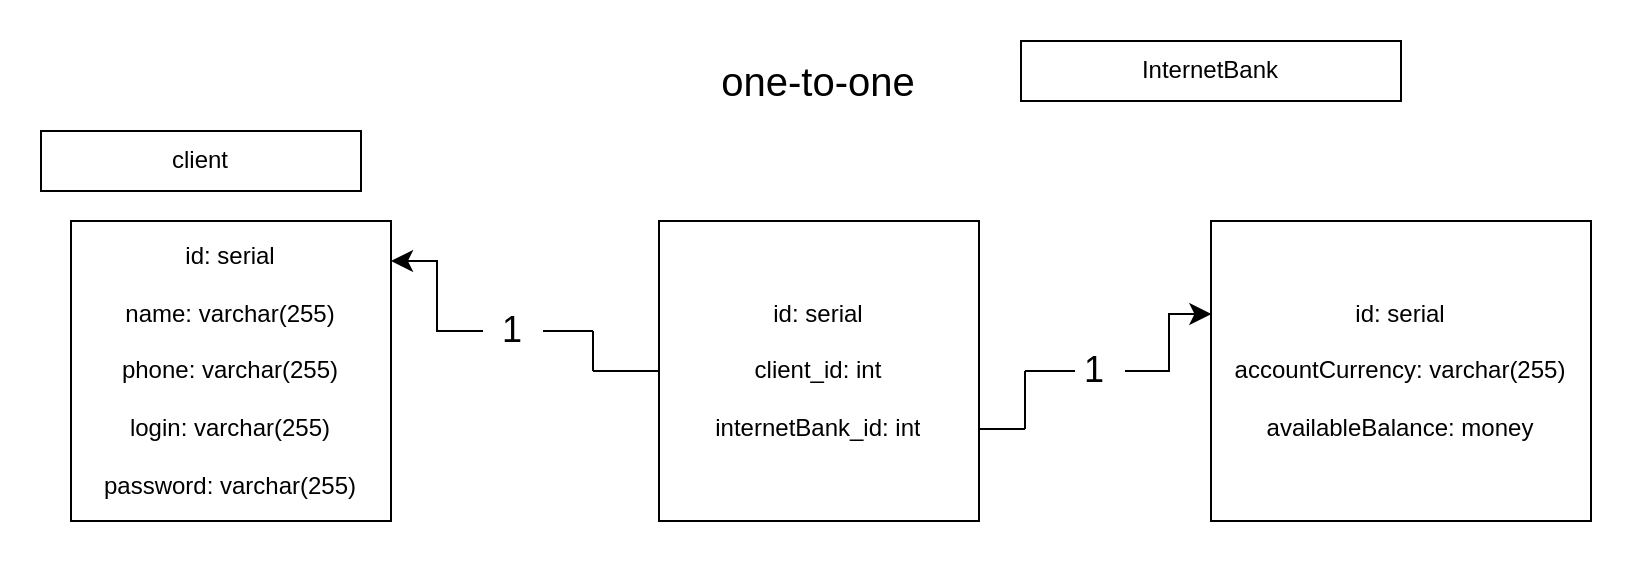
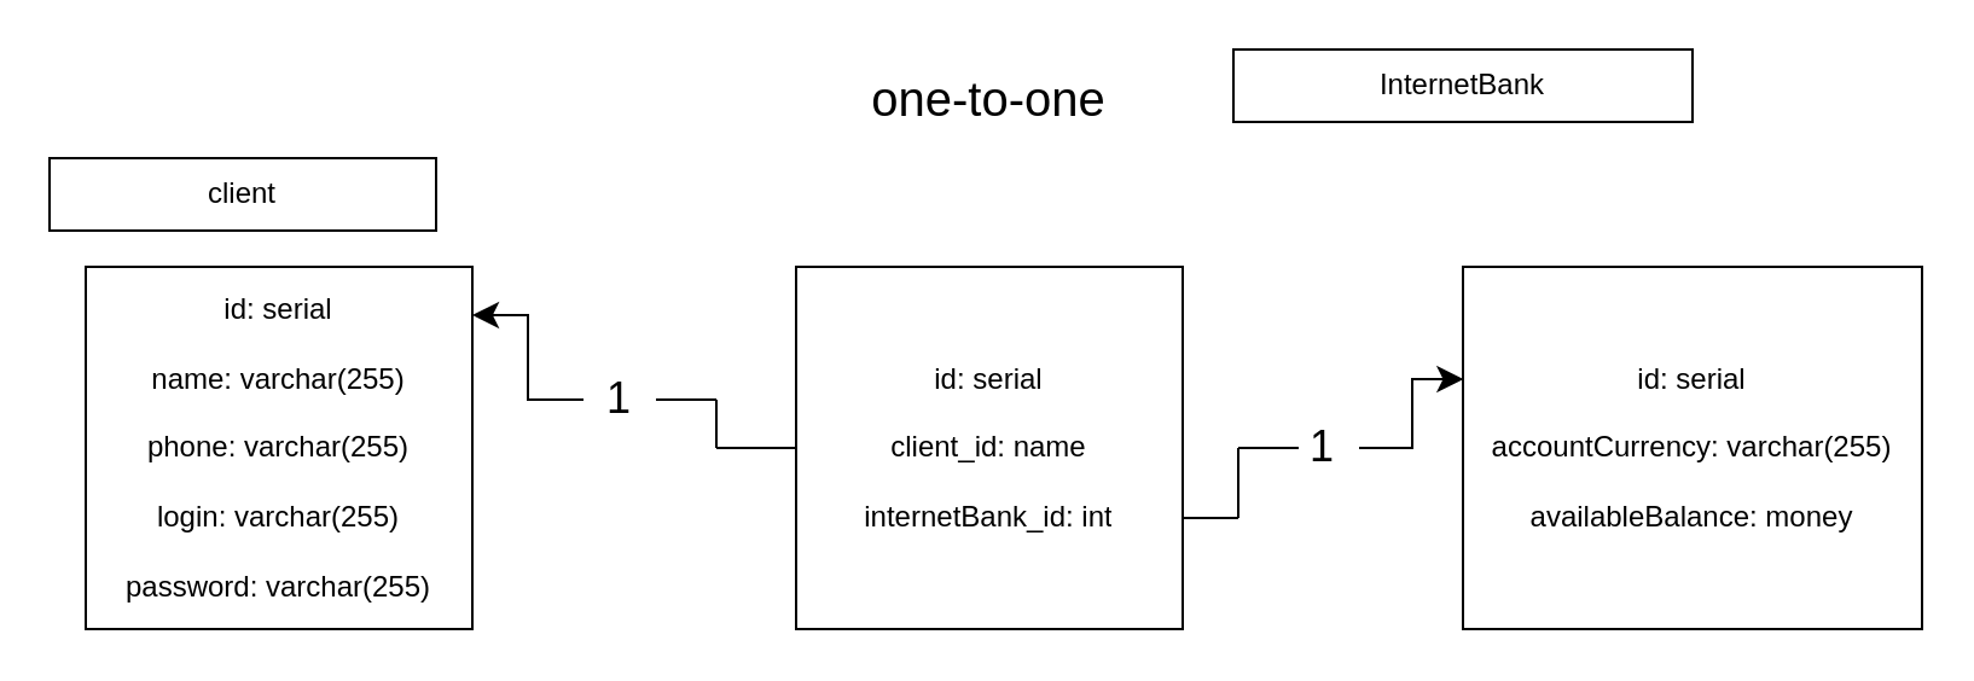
  <mxCell id="0" />
  <mxCell id="1" parent="0" />
  <mxCell id="2" value="client" style="text;strokeColor=default;fillColor=none;spacingLeft=4;spacingRight=4;overflow=hidden;rotatable=0;points=[[0,0.5],[1,0.5]];portConstraint=eastwest;fontSize=12;whiteSpace=wrap;html=1;align=center;verticalAlign=middle;" parent="1" vertex="1"><mxGeometry x="20" y="65" width="160" height="30" as="geometry" /></mxCell>
  <mxCell id="3" value="id: serial&lt;br&gt;&lt;br style=&quot;border-color: var(--border-color);&quot;&gt;name: varchar(255)&lt;br&gt;&lt;br style=&quot;border-color: var(--border-color);&quot;&gt;phone: varchar(255)&lt;br&gt;&lt;br style=&quot;border-color: var(--border-color);&quot;&gt;login: varchar(255)&lt;br&gt;&lt;br&gt;password: varchar(255)" style="text;strokeColor=default;fillColor=none;spacingLeft=4;spacingRight=4;overflow=hidden;rotatable=0;points=[[0,0.5],[1,0.5]];portConstraint=eastwest;fontSize=12;whiteSpace=wrap;html=1;align=center;verticalAlign=middle;" parent="1" vertex="1"><mxGeometry x="35" y="110" width="160" height="150" as="geometry" /></mxCell>
  <mxCell id="4" value="one-to-one" style="text;strokeColor=none;fillColor=none;spacingLeft=4;spacingRight=4;overflow=hidden;rotatable=0;points=[[0,0.5],[1,0.5]];portConstraint=eastwest;fontSize=20;whiteSpace=wrap;html=1;align=center;verticalAlign=middle;" parent="1" vertex="1"><mxGeometry x="329" y="25" width="160" height="30" as="geometry" /></mxCell>
  <mxCell id="5" value="InternetBank" style="text;strokeColor=default;fillColor=none;spacingLeft=4;spacingRight=4;overflow=hidden;rotatable=0;points=[[0,0.5],[1,0.5]];portConstraint=eastwest;fontSize=12;whiteSpace=wrap;html=1;align=center;verticalAlign=middle;" parent="1" vertex="1"><mxGeometry x="510" y="20" width="190" height="30" as="geometry" /></mxCell>
  <mxCell id="6" value="id: serial&lt;br&gt;&lt;br style=&quot;border-color: var(--border-color);&quot;&gt;accountCurrency: varchar(255)&lt;br&gt;&lt;br style=&quot;border-color: var(--border-color);&quot;&gt;availableBalance: money" style="text;strokeColor=default;fillColor=none;spacingLeft=4;spacingRight=4;overflow=hidden;rotatable=0;points=[[0,0.5],[1,0.5]];portConstraint=eastwest;fontSize=12;whiteSpace=wrap;html=1;align=center;verticalAlign=middle;" parent="1" vertex="1"><mxGeometry x="605" y="110" width="190" height="150" as="geometry" /></mxCell>
- <mxCell id="7" value="id: serial&lt;br&gt;&lt;br style=&quot;border-color: var(--border-color);&quot;&gt;client_id: int&lt;br&gt;&lt;br&gt;internetBank_id: int" style="text;strokeColor=default;fillColor=none;spacingLeft=4;spacingRight=4;overflow=hidden;rotatable=0;points=[[0,0.5],[1,0.5]];portConstraint=eastwest;fontSize=12;whiteSpace=wrap;html=1;align=center;verticalAlign=middle;" parent="1" vertex="1"><mxGeometry x="329" y="110" width="160" height="150" as="geometry" /></mxCell>
+ <mxCell id="7" value="id: serial&lt;br&gt;&lt;br style=&quot;border-color: var(--border-color);&quot;&gt;client_id: name&lt;br&gt;&lt;br&gt;internetBank_id: int" style="text;strokeColor=default;fillColor=none;spacingLeft=4;spacingRight=4;overflow=hidden;rotatable=0;points=[[0,0.5],[1,0.5]];portConstraint=eastwest;fontSize=12;whiteSpace=wrap;html=1;align=center;verticalAlign=middle;" parent="1" vertex="1"><mxGeometry x="329" y="110" width="160" height="150" as="geometry" /></mxCell>
  <mxCell id="8" value="" style="edgeStyle=elbowEdgeStyle;elbow=horizontal;endArrow=classic;html=1;curved=0;rounded=0;endSize=8;startSize=8;entryX=0.001;entryY=0.31;entryDx=0;entryDy=0;entryPerimeter=0;" parent="1" target="6" edge="1" source="14"><mxGeometry width="50" height="50" relative="1" as="geometry"><mxPoint x="489" y="220" as="sourcePoint" /><mxPoint x="539" y="170" as="targetPoint" /></mxGeometry></mxCell>
  <mxCell id="9" value="" style="edgeStyle=elbowEdgeStyle;elbow=horizontal;endArrow=classic;html=1;curved=0;rounded=0;endSize=8;startSize=8;" parent="1" edge="1" source="10"><mxGeometry width="50" height="50" relative="1" as="geometry"><mxPoint x="329" y="183" as="sourcePoint" /><mxPoint x="195" y="130" as="targetPoint" /></mxGeometry></mxCell>
  <mxCell id="10" value="1" style="text;strokeColor=none;fillColor=default;spacingLeft=4;spacingRight=4;overflow=hidden;rotatable=0;points=[[0,0.5],[1,0.5]];portConstraint=eastwest;fontSize=18;whiteSpace=wrap;html=1;align=center;verticalAlign=middle;" vertex="1" parent="1"><mxGeometry x="241" y="150" width="30" height="30" as="geometry" /></mxCell>
  <mxCell id="11" value="" style="endArrow=none;html=1;rounded=0;exitX=1;exitY=0.5;exitDx=0;exitDy=0;" edge="1" parent="1" source="10"><mxGeometry width="50" height="50" relative="1" as="geometry"><mxPoint x="221" y="170" as="sourcePoint" /><mxPoint x="296" y="165" as="targetPoint" /></mxGeometry></mxCell>
  <mxCell id="12" value="" style="endArrow=none;html=1;rounded=0;" edge="1" parent="1"><mxGeometry width="50" height="50" relative="1" as="geometry"><mxPoint x="296" y="185" as="sourcePoint" /><mxPoint x="329" y="184.97" as="targetPoint" /></mxGeometry></mxCell>
  <mxCell id="13" value="" style="endArrow=none;html=1;rounded=0;exitX=1;exitY=0.5;exitDx=0;exitDy=0;" edge="1" parent="1"><mxGeometry width="50" height="50" relative="1" as="geometry"><mxPoint x="296" y="184.97" as="sourcePoint" /><mxPoint x="296" y="165" as="targetPoint" /></mxGeometry></mxCell>
  <mxCell id="14" value="1" style="text;strokeColor=none;fillColor=default;spacingLeft=4;spacingRight=4;overflow=hidden;rotatable=0;points=[[0,0.5],[1,0.5]];portConstraint=eastwest;fontSize=18;whiteSpace=wrap;html=1;align=center;verticalAlign=middle;" vertex="1" parent="1"><mxGeometry x="532" y="170" width="30" height="30" as="geometry" /></mxCell>
  <mxCell id="15" value="" style="endArrow=none;html=1;rounded=0;" edge="1" parent="1"><mxGeometry width="50" height="50" relative="1" as="geometry"><mxPoint x="512" y="185" as="sourcePoint" /><mxPoint x="537" y="184.96" as="targetPoint" /></mxGeometry></mxCell>
  <mxCell id="16" value="" style="endArrow=none;html=1;rounded=0;" edge="1" parent="1"><mxGeometry width="50" height="50" relative="1" as="geometry"><mxPoint x="489" y="214.04" as="sourcePoint" /><mxPoint x="512" y="214" as="targetPoint" /></mxGeometry></mxCell>
  <mxCell id="17" value="" style="endArrow=none;html=1;rounded=0;" edge="1" parent="1"><mxGeometry width="50" height="50" relative="1" as="geometry"><mxPoint x="512" y="214" as="sourcePoint" /><mxPoint x="512" y="185" as="targetPoint" /></mxGeometry></mxCell>
